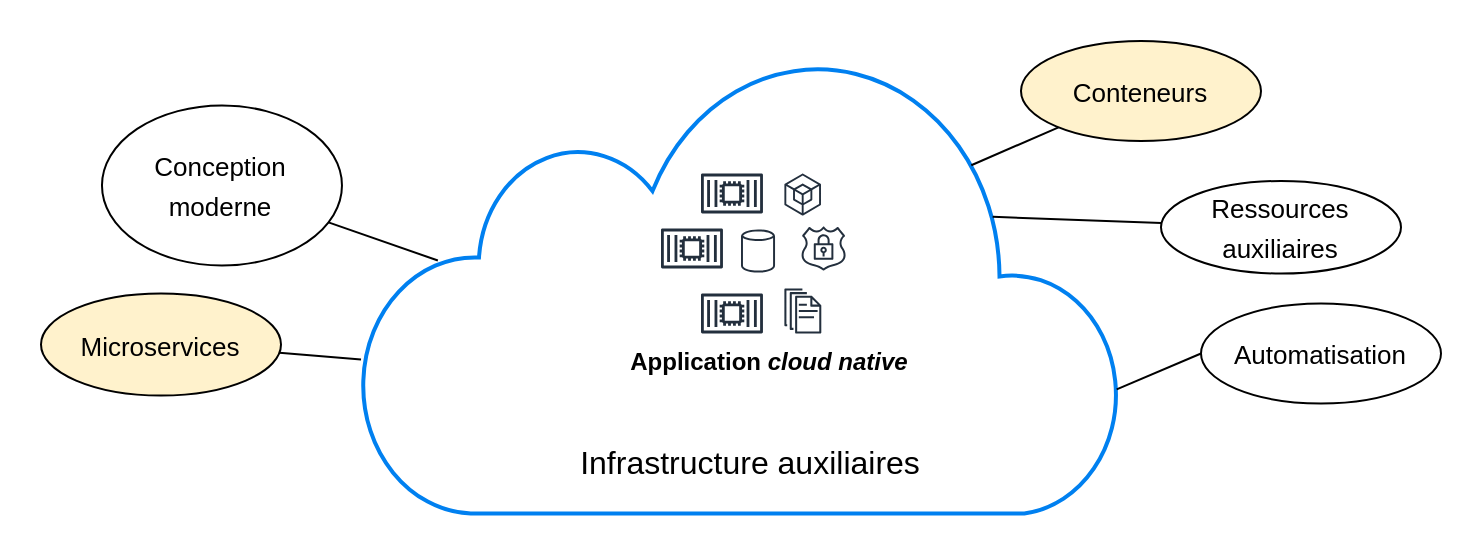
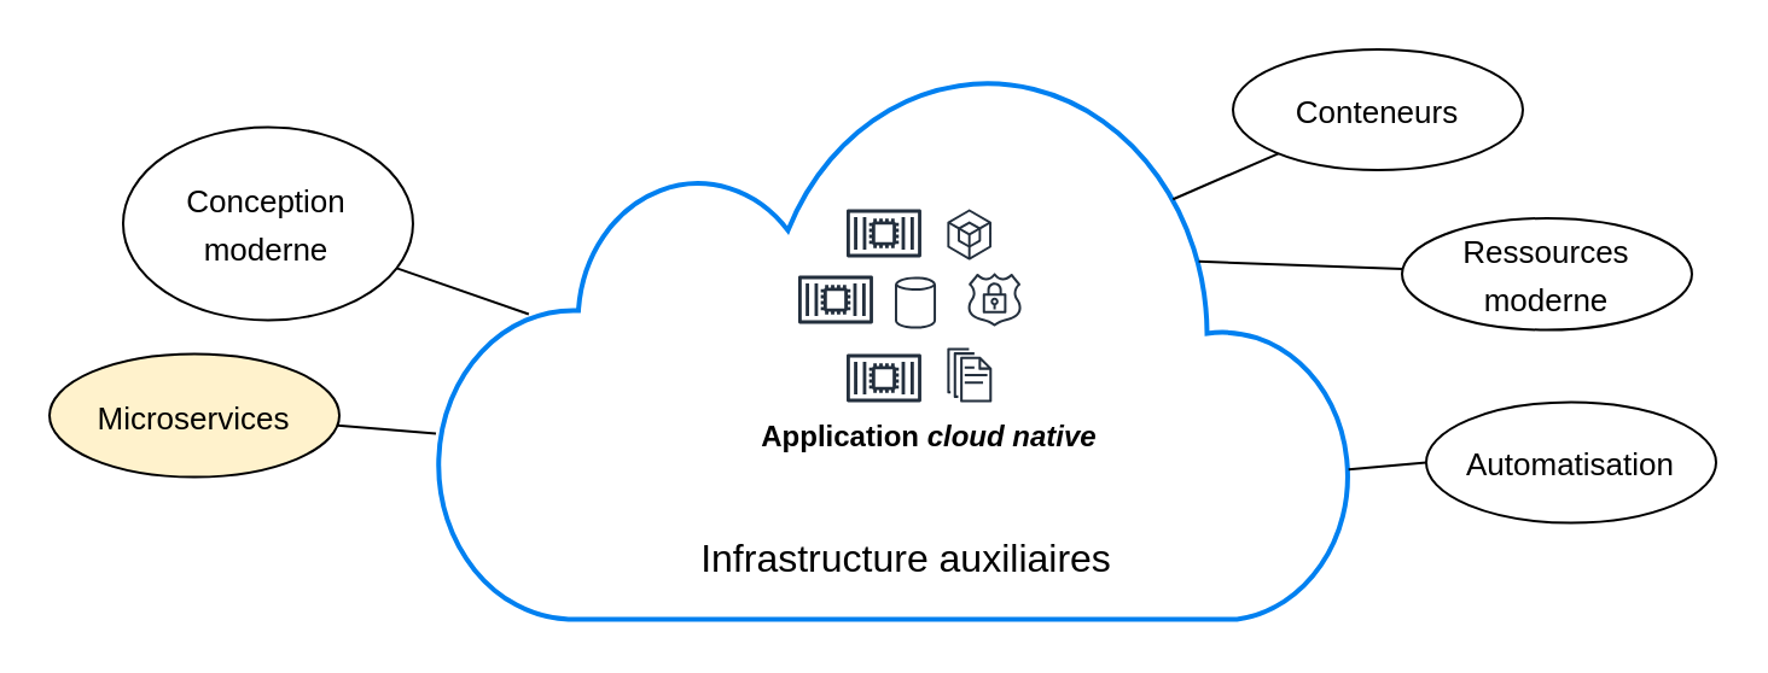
  <mxCell id="0" />
  <mxCell id="1" parent="0" />
  <mxCell id="2" value="" style="html=1;verticalLabelPosition=bottom;align=center;labelBackgroundColor=#ffffff;verticalAlign=top;strokeWidth=2;strokeColor=#0080F0;shadow=0;dashed=0;shape=mxgraph.ios7.icons.cloud;" vertex="1" parent="1"><mxGeometry x="180" y="26.25" width="380.49" height="230" as="geometry" /></mxCell>
  <mxCell id="3" value="" style="sketch=0;outlineConnect=0;fontColor=#232F3E;gradientColor=none;fillColor=#232F3D;strokeColor=none;dashed=0;verticalLabelPosition=bottom;verticalAlign=top;align=center;html=1;fontSize=12;fontStyle=0;aspect=fixed;pointerEvents=1;shape=mxgraph.aws4.container_2;" vertex="1" parent="1"><mxGeometry x="330" y="113.75" width="30.97" height="20" as="geometry" /></mxCell>
  <mxCell id="4" value="" style="sketch=0;outlineConnect=0;fontColor=#232F3E;gradientColor=none;fillColor=#232F3D;strokeColor=none;dashed=0;verticalLabelPosition=bottom;verticalAlign=top;align=center;html=1;fontSize=12;fontStyle=0;aspect=fixed;pointerEvents=1;shape=mxgraph.aws4.container_2;" vertex="1" parent="1"><mxGeometry x="350" y="86.25" width="30.97" height="20" as="geometry" /></mxCell>
  <mxCell id="5" value="" style="sketch=0;outlineConnect=0;fontColor=#232F3E;gradientColor=none;fillColor=#232F3D;strokeColor=none;dashed=0;verticalLabelPosition=bottom;verticalAlign=top;align=center;html=1;fontSize=12;fontStyle=0;aspect=fixed;pointerEvents=1;shape=mxgraph.aws4.container_2;" vertex="1" parent="1"><mxGeometry x="350" y="146.25" width="30.97" height="20" as="geometry" /></mxCell>
  <mxCell id="6" value="" style="sketch=0;outlineConnect=0;fontColor=#232F3E;gradientColor=none;fillColor=#232F3D;strokeColor=none;dashed=0;verticalLabelPosition=bottom;verticalAlign=top;align=center;html=1;fontSize=12;fontStyle=0;aspect=fixed;pointerEvents=1;shape=mxgraph.aws4.generic_database;" vertex="1" parent="1"><mxGeometry x="370" y="113.75" width="17.02" height="22.5" as="geometry" /></mxCell>
  <mxCell id="7" value="" style="sketch=0;outlineConnect=0;fontColor=#232F3E;gradientColor=none;fillColor=#232F3D;strokeColor=none;dashed=0;verticalLabelPosition=bottom;verticalAlign=top;align=center;html=1;fontSize=12;fontStyle=0;aspect=fixed;pointerEvents=1;shape=mxgraph.aws4.documents;" vertex="1" parent="1"><mxGeometry x="391.69" y="143.75" width="18.46" height="22.5" as="geometry" /></mxCell>
  <mxCell id="8" value="" style="sketch=0;outlineConnect=0;fontColor=#232F3E;gradientColor=none;fillColor=#232F3D;strokeColor=none;dashed=0;verticalLabelPosition=bottom;verticalAlign=top;align=center;html=1;fontSize=12;fontStyle=0;aspect=fixed;pointerEvents=1;shape=mxgraph.aws4.external_sdk;" vertex="1" parent="1"><mxGeometry x="391.69" y="86.25" width="18.31" height="21" as="geometry" /></mxCell>
  <mxCell id="9" value="" style="sketch=0;outlineConnect=0;fontColor=#232F3E;gradientColor=none;fillColor=#232F3D;strokeColor=none;dashed=0;verticalLabelPosition=bottom;verticalAlign=top;align=center;html=1;fontSize=12;fontStyle=0;aspect=fixed;pointerEvents=1;shape=mxgraph.aws4.ssl_padlock;" vertex="1" parent="1"><mxGeometry x="400" y="112.75" width="22.58" height="22" as="geometry" /></mxCell>
  <mxCell id="10" value="&lt;b&gt;Application&lt;i&gt;&amp;nbsp;cloud native&lt;/i&gt;&lt;/b&gt;" style="text;html=1;strokeColor=none;fillColor=none;align=center;verticalAlign=middle;whiteSpace=wrap;rounded=0;" vertex="1" parent="1"><mxGeometry x="308.58" y="166.25" width="151.42" height="30" as="geometry" /></mxCell>
  <mxCell id="11" value="&lt;font style=&quot;font-size: 16px;&quot;&gt;Infrastructure auxiliaires&lt;/font&gt;" style="text;html=1;strokeColor=none;fillColor=none;align=center;verticalAlign=middle;whiteSpace=wrap;rounded=0;" vertex="1" parent="1"><mxGeometry x="260" y="216.25" width="230" height="30" as="geometry" /></mxCell>
  <mxCell id="12" style="edgeStyle=none;rounded=0;orthogonalLoop=1;jettySize=auto;html=1;fontSize=13;endArrow=none;endFill=0;entryX=0;entryY=0.665;entryDx=0;entryDy=0;entryPerimeter=0;" edge="1" parent="1" source="13" target="2"><mxGeometry relative="1" as="geometry" /></mxCell>
  <mxCell id="13" value="&lt;font style=&quot;font-size: 13px;&quot;&gt;Microservices&lt;/font&gt;" style="ellipse;whiteSpace=wrap;html=1;fontSize=16;fillColor=#fff2cc;" vertex="1" parent="1"><mxGeometry x="20" y="146.25" width="120" height="51" as="geometry" /></mxCell>
  <mxCell id="14" style="rounded=0;orthogonalLoop=1;jettySize=auto;html=1;entryX=0.101;entryY=0.45;entryDx=0;entryDy=0;entryPerimeter=0;fontSize=13;endArrow=none;endFill=0;" edge="1" parent="1" source="15" target="2"><mxGeometry relative="1" as="geometry" /></mxCell>
  <mxCell id="15" value="&lt;font style=&quot;font-size: 13px;&quot;&gt;Conception moderne&lt;/font&gt;" style="ellipse;whiteSpace=wrap;html=1;fontSize=16;fillColor=#FFFFFF;" vertex="1" parent="1"><mxGeometry x="50.49" y="52.25" width="120" height="80" as="geometry" /></mxCell>
  <mxCell id="16" style="edgeStyle=none;rounded=0;orthogonalLoop=1;jettySize=auto;html=1;exitX=0;exitY=0.5;exitDx=0;exitDy=0;fontSize=13;endArrow=none;endFill=0;entryX=0.993;entryY=0.73;entryDx=0;entryDy=0;entryPerimeter=0;" edge="1" parent="1" source="17" target="2"><mxGeometry relative="1" as="geometry"><mxPoint x="560" y="186.25" as="targetPoint" /></mxGeometry></mxCell>
- <mxCell id="17" value="&lt;font style=&quot;font-size: 13px;&quot;&gt;Automatisation&lt;/font&gt;" style="ellipse;whiteSpace=wrap;html=1;fontSize=16;fillColor=#FFFFFF;" vertex="1" parent="1"><mxGeometry x="600" y="151.25" width="120" height="50" as="geometry" /></mxCell>
+ <mxCell id="17" value="&lt;font style=&quot;font-size: 13px;&quot;&gt;Automatisation&lt;/font&gt;" style="ellipse;whiteSpace=wrap;html=1;fontSize=16;fillColor=#FFFFFF;" vertex="1" parent="1"><mxGeometry x="590" y="166.25" width="120" height="50" as="geometry" /></mxCell>
  <mxCell id="18" style="edgeStyle=none;rounded=0;orthogonalLoop=1;jettySize=auto;html=1;entryX=0.83;entryY=0.355;entryDx=0;entryDy=0;entryPerimeter=0;fontSize=13;endArrow=none;endFill=0;" edge="1" parent="1" source="19" target="2"><mxGeometry relative="1" as="geometry" /></mxCell>
- <mxCell id="19" value="&lt;font style=&quot;font-size: 13px;&quot;&gt;Ressources auxiliaires&lt;/font&gt;" style="ellipse;whiteSpace=wrap;html=1;fontSize=16;fillColor=#FFFFFF;" vertex="1" parent="1"><mxGeometry x="580" y="90" width="120" height="46.25" as="geometry" /></mxCell>
+ <mxCell id="19" value="&lt;font style=&quot;font-size: 13px;&quot;&gt;Ressources moderne&lt;/font&gt;" style="ellipse;whiteSpace=wrap;html=1;fontSize=16;fillColor=#FFFFFF;" vertex="1" parent="1"><mxGeometry x="580" y="90" width="120" height="46.25" as="geometry" /></mxCell>
  <mxCell id="20" style="edgeStyle=none;rounded=0;orthogonalLoop=1;jettySize=auto;html=1;entryX=0.802;entryY=0.243;entryDx=0;entryDy=0;entryPerimeter=0;fontSize=13;endArrow=none;endFill=0;" edge="1" parent="1" source="21" target="2"><mxGeometry relative="1" as="geometry" /></mxCell>
- <mxCell id="21" value="&lt;font style=&quot;font-size: 13px;&quot;&gt;Conteneurs&lt;/font&gt;" style="ellipse;whiteSpace=wrap;html=1;fontSize=16;fillColor=#fff2cc;" vertex="1" parent="1"><mxGeometry x="510" y="20" width="120" height="50" as="geometry" /></mxCell>
+ <mxCell id="21" value="&lt;font style=&quot;font-size: 13px;&quot;&gt;Conteneurs&lt;/font&gt;" style="ellipse;whiteSpace=wrap;html=1;fontSize=16;fillColor=#FFFFFF;" vertex="1" parent="1"><mxGeometry x="510" y="20" width="120" height="50" as="geometry" /></mxCell>
